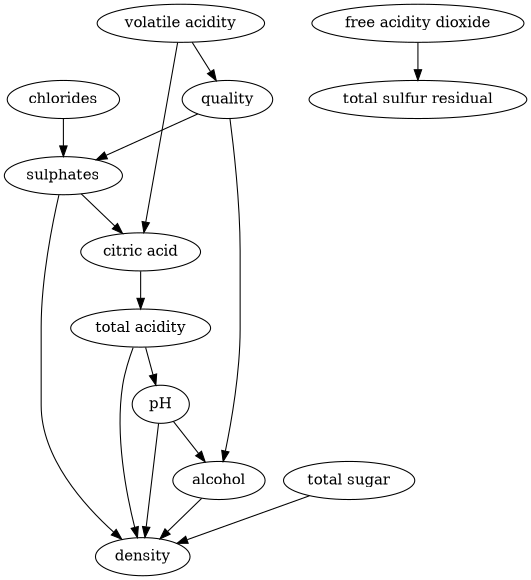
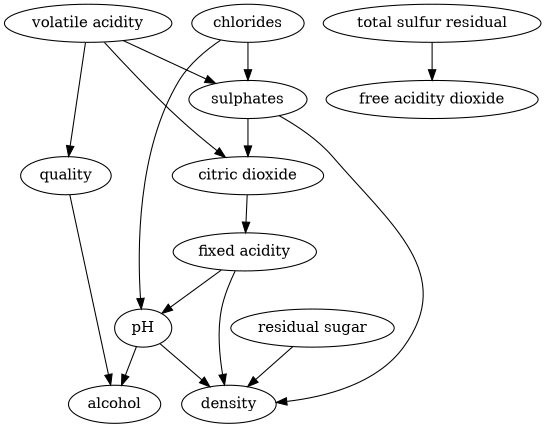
  strict digraph {
-   n1 [label="total acidity"]
+   n1 [label="fixed acidity"]
    n2 [label=density]
    n3 [label=pH]
    n4 [label=alcohol]
    n5 [label="volatile acidity"]
-   n6 [label="citric acid"]
+   n6 [label="citric dioxide"]
    n7 [label=quality]
    n8 [label=sulphates]
-   n9 [label="total sugar"]
+   n9 [label="residual sugar"]
    n10 [label=chlorides]
    n11 [label="free acidity dioxide"]
    n12 [label="total sulfur residual"]
    n1 -> n2
    n1 -> n3
    n3 -> n2
    n3 -> n4
-   n4 -> n2
    n5 -> n6
    n5 -> n7
    n6 -> n1
    n7 -> n4
-   n7 -> n8
+   n5 -> n8
    n8 -> n2
    n8 -> n6
    n9 -> n2
+   n10 -> n3
    n10 -> n8
-   n11 -> n12
+   n12 -> n11
  }
